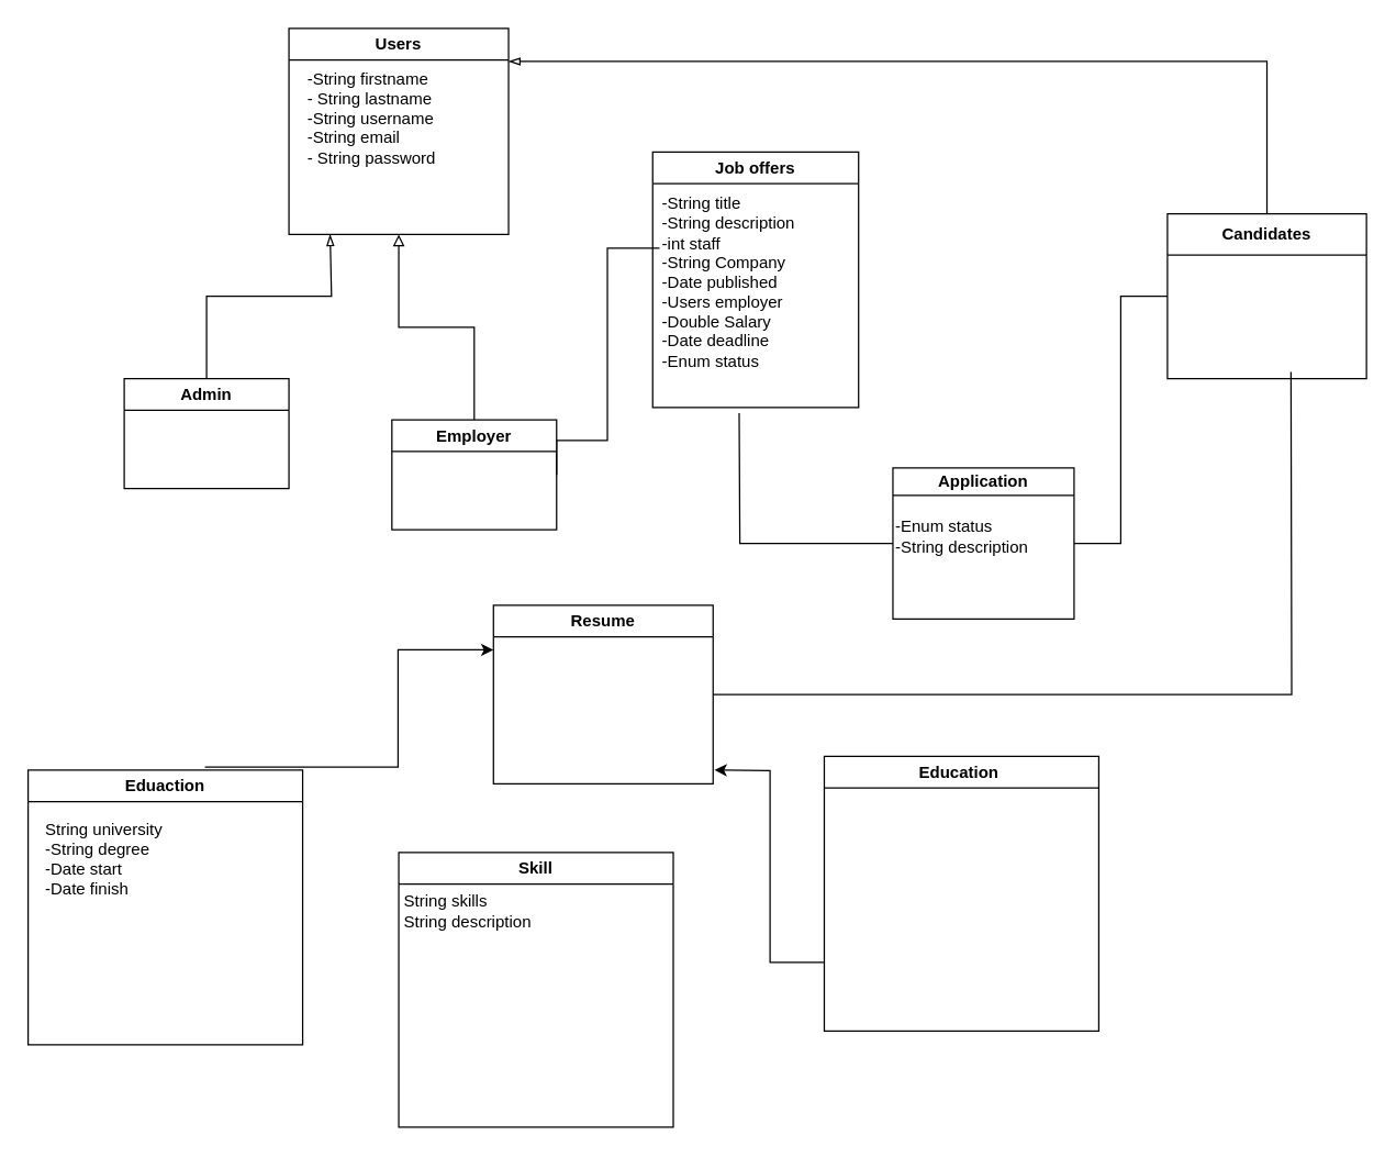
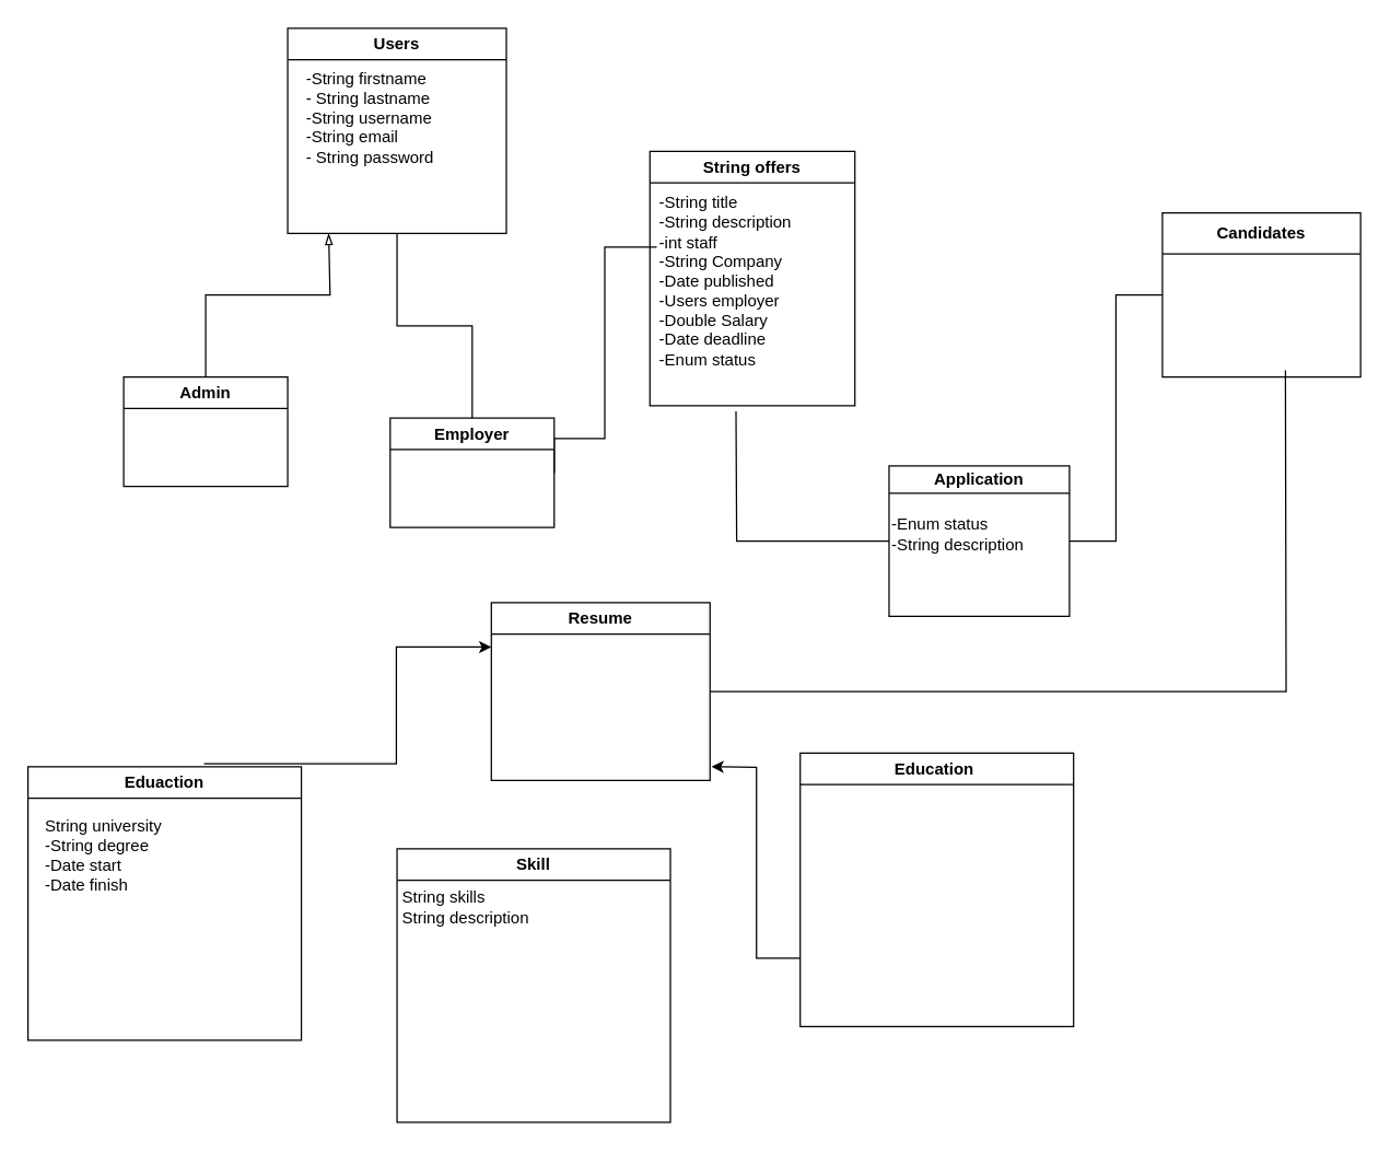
  <mxCell id="0" />
  <mxCell id="1" parent="0" />
  <mxCell id="2" value="Users" style="swimlane;whiteSpace=wrap;html=1;" parent="1" vertex="1"><mxGeometry x="210" y="20" width="160" height="150" as="geometry" /></mxCell>
  <mxCell id="3" value="&lt;div style=&quot;text-align: left;&quot;&gt;&lt;span style=&quot;background-color: initial;&quot;&gt;-String firstname&lt;/span&gt;&lt;/div&gt;&lt;div style=&quot;text-align: left;&quot;&gt;&lt;span style=&quot;background-color: initial;&quot;&gt;- String lastname&lt;/span&gt;&lt;/div&gt;&lt;div style=&quot;text-align: left;&quot;&gt;&lt;span style=&quot;background-color: initial;&quot;&gt;-String username&lt;/span&gt;&lt;/div&gt;&lt;div style=&quot;text-align: left;&quot;&gt;&lt;span style=&quot;background-color: initial;&quot;&gt;-String email&lt;/span&gt;&lt;/div&gt;&lt;div style=&quot;text-align: left;&quot;&gt;&lt;span style=&quot;background-color: initial;&quot;&gt;- String password&lt;/span&gt;&lt;/div&gt;&lt;div style=&quot;text-align: left;&quot;&gt;&lt;span style=&quot;background-color: initial;&quot;&gt;&lt;br&gt;&lt;/span&gt;&lt;/div&gt;&lt;div style=&quot;text-align: left;&quot;&gt;&lt;span style=&quot;background-color: initial;&quot;&gt;&lt;br&gt;&lt;/span&gt;&lt;/div&gt;" style="text;html=1;align=center;verticalAlign=middle;resizable=0;points=[];autosize=1;strokeColor=none;fillColor=none;" parent="2" vertex="1"><mxGeometry y="25" width="120" height="110" as="geometry" /></mxCell>
  <mxCell id="4" style="edgeStyle=orthogonalEdgeStyle;rounded=0;orthogonalLoop=1;jettySize=auto;html=1;entryX=1;entryY=0.5;entryDx=0;entryDy=0;endArrow=none;endFill=0;" parent="1" source="6" target="11" edge="1"><mxGeometry relative="1" as="geometry" /></mxCell>
- <mxCell id="5" style="edgeStyle=orthogonalEdgeStyle;rounded=0;orthogonalLoop=1;jettySize=auto;html=1;entryX=1.001;entryY=0.16;entryDx=0;entryDy=0;entryPerimeter=0;endArrow=blockThin;endFill=0;" edge="1" parent="1" source="6" target="2"><mxGeometry relative="1" as="geometry"><Array as="points"><mxPoint x="922" y="44" /></Array></mxGeometry></mxCell>
  <mxCell id="6" value="Candidates" style="swimlane;whiteSpace=wrap;html=1;startSize=30;" parent="1" vertex="1"><mxGeometry x="850" y="155" width="145" height="120" as="geometry" /></mxCell>
  <mxCell id="7" value="&lt;div style=&quot;text-align: left;&quot;&gt;&lt;br&gt;&lt;/div&gt;" style="text;html=1;align=center;verticalAlign=middle;resizable=0;points=[];autosize=1;strokeColor=none;fillColor=none;" parent="6" vertex="1"><mxGeometry x="40" y="60" width="20" height="30" as="geometry" /></mxCell>
- <mxCell id="8" value="Job offers" style="swimlane;whiteSpace=wrap;html=1;" parent="1" vertex="1"><mxGeometry x="475" y="110" width="150" height="186" as="geometry" /></mxCell>
+ <mxCell id="8" value="String offers" style="swimlane;whiteSpace=wrap;html=1;" parent="1" vertex="1"><mxGeometry x="475" y="110" width="150" height="186" as="geometry" /></mxCell>
  <mxCell id="9" value="&lt;div style=&quot;text-align: left;&quot;&gt;&lt;span style=&quot;background-color: initial;&quot;&gt;-String title&lt;/span&gt;&lt;/div&gt;&lt;div style=&quot;text-align: left;&quot;&gt;&lt;span style=&quot;background-color: initial;&quot;&gt;-String description&lt;/span&gt;&lt;/div&gt;&lt;div style=&quot;text-align: left;&quot;&gt;&lt;span style=&quot;background-color: initial;&quot;&gt;-int staff&lt;/span&gt;&lt;/div&gt;&lt;div style=&quot;text-align: left;&quot;&gt;&lt;span style=&quot;background-color: initial;&quot;&gt;-String Company&lt;/span&gt;&lt;/div&gt;&lt;div style=&quot;text-align: left;&quot;&gt;&lt;span style=&quot;background-color: initial;&quot;&gt;-Date published&lt;/span&gt;&lt;/div&gt;&lt;div style=&quot;text-align: left;&quot;&gt;&lt;span style=&quot;background-color: initial;&quot;&gt;-Users employer&lt;/span&gt;&lt;/div&gt;&lt;div style=&quot;text-align: left;&quot;&gt;&lt;span style=&quot;background-color: initial;&quot;&gt;-Double Salary&lt;/span&gt;&lt;/div&gt;&lt;div style=&quot;text-align: left;&quot;&gt;&lt;span style=&quot;background-color: initial;&quot;&gt;-Date deadline&lt;/span&gt;&lt;/div&gt;&lt;div style=&quot;text-align: left;&quot;&gt;&lt;span style=&quot;background-color: initial;&quot;&gt;-Enum status&lt;/span&gt;&lt;/div&gt;" style="text;html=1;align=center;verticalAlign=middle;resizable=0;points=[];autosize=1;strokeColor=none;fillColor=none;" parent="8" vertex="1"><mxGeometry x="-5" y="25" width="120" height="140" as="geometry" /></mxCell>
  <mxCell id="10" style="edgeStyle=orthogonalEdgeStyle;rounded=0;orthogonalLoop=1;jettySize=auto;html=1;endArrow=none;endFill=0;" parent="1" source="11" edge="1"><mxGeometry relative="1" as="geometry"><mxPoint x="538" y="300" as="targetPoint" /></mxGeometry></mxCell>
  <mxCell id="11" value="Application" style="swimlane;whiteSpace=wrap;html=1;startSize=20;" parent="1" vertex="1"><mxGeometry x="650" y="340" width="132" height="110" as="geometry"><mxRectangle x="348" y="80" width="110" height="30" as="alternateBounds" /></mxGeometry></mxCell>
- <mxCell id="12" style="edgeStyle=orthogonalEdgeStyle;rounded=0;orthogonalLoop=1;jettySize=auto;html=1;exitX=0.5;exitY=0;exitDx=0;exitDy=0;endArrow=block;endFill=0;entryX=0.5;entryY=1;entryDx=0;entryDy=0;" edge="1" parent="1" source="14" target="2"><mxGeometry relative="1" as="geometry"><mxPoint x="293" y="180" as="targetPoint" /></mxGeometry></mxCell>
+ <mxCell id="12" style="edgeStyle=orthogonalEdgeStyle;rounded=0;orthogonalLoop=1;jettySize=auto;html=1;exitX=0.5;exitY=0;exitDx=0;exitDy=0;endArrow=none;endFill=0;entryX=0.5;entryY=1;entryDx=0;entryDy=0;" edge="1" parent="1" source="14" target="2"><mxGeometry relative="1" as="geometry"><mxPoint x="293" y="180" as="targetPoint" /></mxGeometry></mxCell>
  <mxCell id="13" style="edgeStyle=orthogonalEdgeStyle;rounded=0;orthogonalLoop=1;jettySize=auto;html=1;exitX=1;exitY=0.5;exitDx=0;exitDy=0;endArrow=none;endFill=0;" edge="1" parent="1" source="14"><mxGeometry relative="1" as="geometry"><mxPoint x="480" y="180" as="targetPoint" /><Array as="points"><mxPoint x="442" y="320" /><mxPoint x="442" y="180" /></Array></mxGeometry></mxCell>
  <mxCell id="14" value="Employer" style="swimlane;whiteSpace=wrap;html=1;" vertex="1" parent="1"><mxGeometry x="285" y="305" width="120" height="80" as="geometry" /></mxCell>
  <mxCell id="15" style="edgeStyle=orthogonalEdgeStyle;rounded=0;orthogonalLoop=1;jettySize=auto;html=1;endArrow=blockThin;endFill=0;" edge="1" parent="1" source="16"><mxGeometry relative="1" as="geometry"><mxPoint x="240" y="170" as="targetPoint" /><Array as="points"><mxPoint x="150" y="215" /><mxPoint x="241" y="215" /></Array></mxGeometry></mxCell>
  <mxCell id="16" value="Admin" style="swimlane;whiteSpace=wrap;html=1;" vertex="1" parent="1"><mxGeometry x="90" y="275" width="120" height="80" as="geometry" /></mxCell>
  <mxCell id="17" value="&lt;div style=&quot;text-align: left;&quot;&gt;&lt;span style=&quot;background-color: initial;&quot;&gt;-Enum status&lt;/span&gt;&lt;/div&gt;&lt;div style=&quot;text-align: left;&quot;&gt;&lt;span style=&quot;background-color: initial;&quot;&gt;-String description&lt;/span&gt;&lt;/div&gt;" style="text;html=1;align=center;verticalAlign=middle;resizable=0;points=[];autosize=1;strokeColor=none;fillColor=none;" parent="1" vertex="1"><mxGeometry x="640" y="370" width="120" height="40" as="geometry" /></mxCell>
  <mxCell id="18" style="edgeStyle=orthogonalEdgeStyle;rounded=0;orthogonalLoop=1;jettySize=auto;html=1;exitX=1;exitY=0.5;exitDx=0;exitDy=0;endArrow=none;endFill=0;" edge="1" parent="1" source="19"><mxGeometry relative="1" as="geometry"><mxPoint x="940" y="270" as="targetPoint" /></mxGeometry></mxCell>
  <mxCell id="19" value="Resume" style="swimlane;whiteSpace=wrap;html=1;" vertex="1" parent="1"><mxGeometry x="359" y="440" width="160" height="130" as="geometry" /></mxCell>
  <mxCell id="20" value="&lt;div style=&quot;text-align: left;&quot;&gt;&lt;br&gt;&lt;/div&gt;" style="text;html=1;align=center;verticalAlign=middle;resizable=0;points=[];autosize=1;strokeColor=none;fillColor=none;" vertex="1" parent="19"><mxGeometry x="55" y="35" width="20" height="30" as="geometry" /></mxCell>
  <mxCell id="21" style="edgeStyle=orthogonalEdgeStyle;rounded=0;orthogonalLoop=1;jettySize=auto;html=1;exitX=0;exitY=0.75;exitDx=0;exitDy=0;" edge="1" parent="1" source="22"><mxGeometry relative="1" as="geometry"><mxPoint x="520" y="560" as="targetPoint" /></mxGeometry></mxCell>
- <mxCell id="22" value="Education&amp;nbsp;" style="swimlane;whiteSpace=wrap;html=1;" vertex="1" parent="1"><mxGeometry x="600" y="550" width="200" height="200" as="geometry" /></mxCell>
+ <mxCell id="22" value="Education&amp;nbsp;" style="swimlane;whiteSpace=wrap;html=1;" vertex="1" parent="1"><mxGeometry x="585" y="550" width="200" height="200" as="geometry" /></mxCell>
  <mxCell id="23" style="edgeStyle=orthogonalEdgeStyle;rounded=0;orthogonalLoop=1;jettySize=auto;html=1;entryX=0;entryY=0.25;entryDx=0;entryDy=0;exitX=0.644;exitY=-0.011;exitDx=0;exitDy=0;exitPerimeter=0;" edge="1" parent="1" source="24" target="19"><mxGeometry relative="1" as="geometry" /></mxCell>
  <mxCell id="24" value="Eduaction" style="swimlane;whiteSpace=wrap;html=1;" vertex="1" parent="1"><mxGeometry x="20" y="560" width="200" height="200" as="geometry" /></mxCell>
  <mxCell id="25" value="&lt;div style=&quot;text-align: left;&quot;&gt;&lt;span style=&quot;background-color: initial;&quot;&gt;String university&lt;/span&gt;&lt;/div&gt;&lt;div style=&quot;text-align: left;&quot;&gt;&lt;span style=&quot;background-color: initial;&quot;&gt;-String degree&lt;/span&gt;&lt;/div&gt;&lt;div style=&quot;text-align: left;&quot;&gt;&lt;span style=&quot;background-color: initial;&quot;&gt;-Date start&lt;/span&gt;&lt;/div&gt;&lt;div style=&quot;text-align: left;&quot;&gt;&lt;span style=&quot;background-color: initial;&quot;&gt;-Date finish&lt;/span&gt;&lt;/div&gt;" style="text;html=1;align=center;verticalAlign=middle;resizable=0;points=[];autosize=1;strokeColor=none;fillColor=none;" vertex="1" parent="24"><mxGeometry y="30" width="110" height="70" as="geometry" /></mxCell>
  <mxCell id="26" value="Skill" style="swimlane;whiteSpace=wrap;html=1;" vertex="1" parent="1"><mxGeometry x="290" y="620" width="200" height="200" as="geometry" /></mxCell>
  <mxCell id="27" value="&lt;div style=&quot;text-align: left;&quot;&gt;&lt;span style=&quot;background-color: initial;&quot;&gt;String skills&lt;/span&gt;&lt;/div&gt;&lt;div style=&quot;text-align: left;&quot;&gt;&lt;span style=&quot;background-color: initial;&quot;&gt;String description&lt;/span&gt;&lt;/div&gt;" style="text;html=1;align=center;verticalAlign=middle;resizable=0;points=[];autosize=1;strokeColor=none;fillColor=none;" vertex="1" parent="1"><mxGeometry x="280" y="643" width="120" height="40" as="geometry" /></mxCell>
